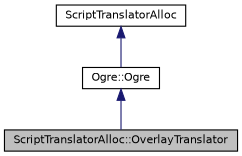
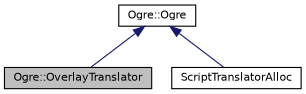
  digraph {
    node [color=black fontname=Helvetica fontsize=10 shape=record]
    edge [color=midnightblue dir=back fontname=Helvetica fontsize=10 labelfontname=Helvetica labelfontsize=10 style=solid]
-   n1 [fillcolor=grey75 fontcolor=black height=0.2 label="ScriptTranslatorAlloc::OverlayTranslator" style=filled width=0.4]
+   n1 [fillcolor=grey75 fontcolor=black height=0.2 label="Ogre::OverlayTranslator" style=filled width=0.4]
    n2 [height=0.2 label="Ogre::Ogre" width=0.4]
    n3 [height=0.2 label=ScriptTranslatorAlloc width=0.4]
    n2 -> n1
-   n3 -> n2
+   n2 -> n3
  }
